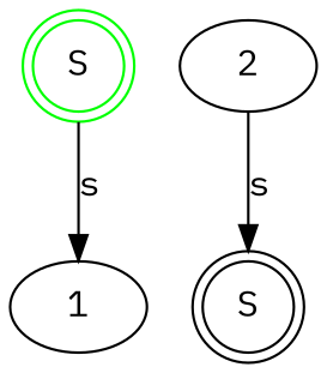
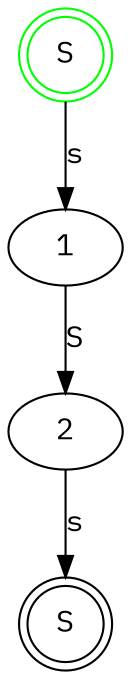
  digraph {
    fontname="IBM Plex Mono"
    node [fontname="IBM Plex Mono"]
    edge [fontname="IBM Plex Mono"]
    n1 [color=green label=S shape=doublecircle]
    1
    2
    n4 [label=S shape=doublecircle]
    n1 -> 1 [label=s]
+   1 -> 2 [label=S]
    2 -> n4 [label=s]
  }
